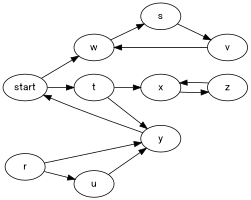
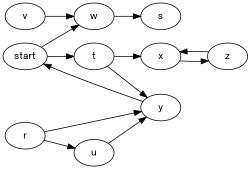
  digraph {
    fontname=Roboto
    rankdir=LR
    node [fontname=Roboto]
    edge [fontname=Roboto]
    n1 [label=start]
    w
    t
    s
    v
    x
    y
    z
    r
    u
    n1 -> w
    n1 -> t
    w -> s
    t -> x
    t -> y
-   s -> v
    v -> w
    x -> z
    y -> n1
    z -> x
    r -> y
    r -> u
    u -> y
  }
